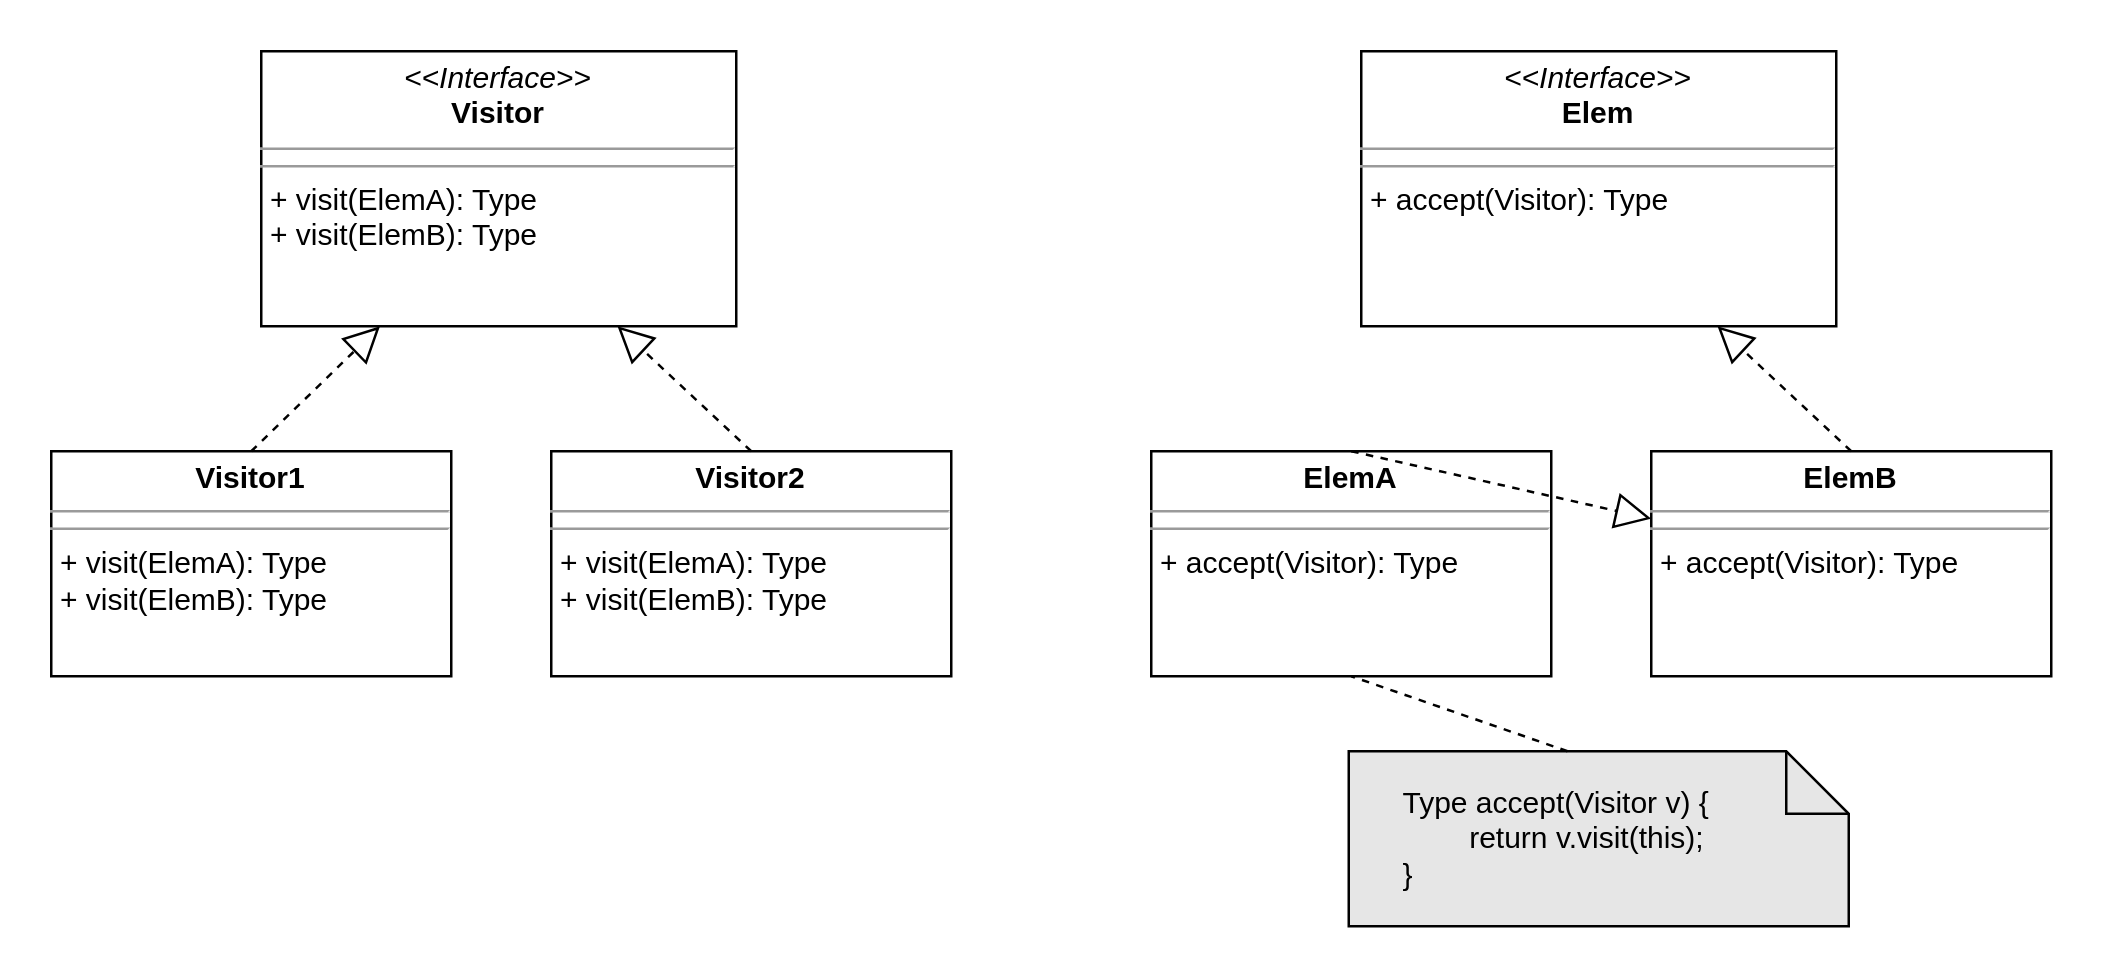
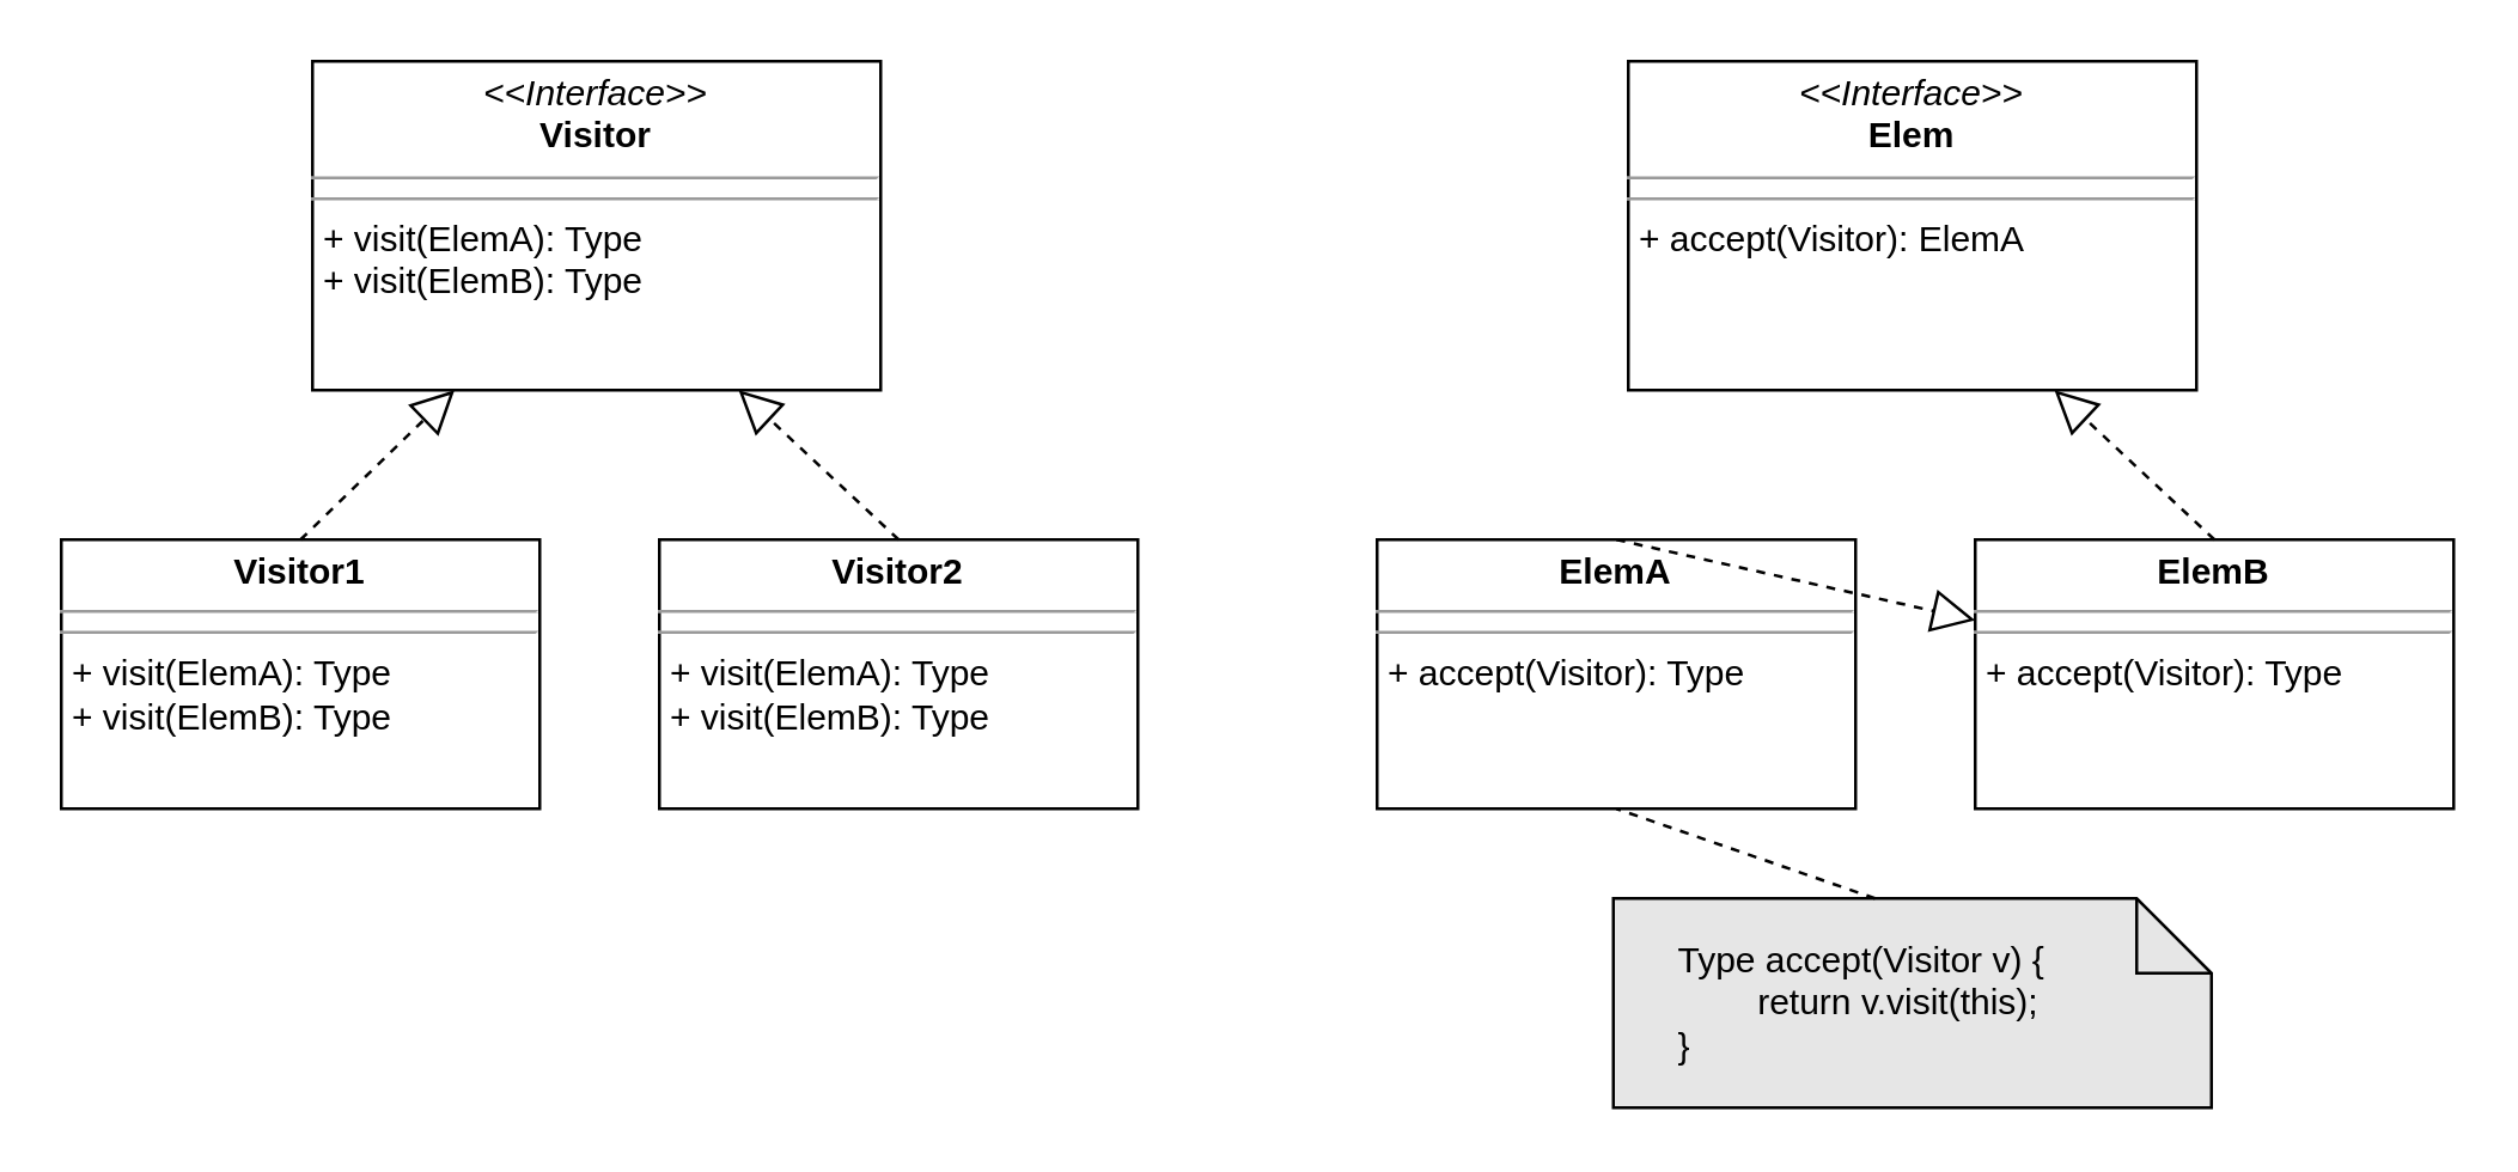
  <mxCell id="0" />
  <mxCell id="1" parent="0" />
  <mxCell id="2" value="&lt;p style=&quot;margin:0px;margin-top:4px;text-align:center;&quot;&gt;&lt;i&gt;&amp;lt;&amp;lt;Interface&amp;gt;&amp;gt;&lt;/i&gt;&lt;br&gt;&lt;b&gt;Visitor&lt;/b&gt;&lt;/p&gt;&lt;hr size=&quot;1&quot;&gt;&lt;hr size=&quot;1&quot;&gt;&lt;p style=&quot;margin:0px;margin-left:4px;&quot;&gt;+ visit(ElemA): Type&lt;br&gt;+ visit(ElemB): Type&lt;/p&gt;" style="verticalAlign=top;align=left;overflow=fill;fontSize=12;fontFamily=Helvetica;html=1;" parent="1" vertex="1"><mxGeometry x="104" y="20" width="190" height="110" as="geometry" /></mxCell>
  <mxCell id="3" value="&lt;p style=&quot;margin:0px;margin-top:4px;text-align:center;&quot;&gt;&lt;b&gt;Visitor1&lt;/b&gt;&lt;br&gt;&lt;/p&gt;&lt;hr size=&quot;1&quot;&gt;&lt;hr size=&quot;1&quot;&gt;&lt;p style=&quot;margin:0px;margin-left:4px;&quot;&gt;+ visit(ElemA): Type&lt;br&gt;+ visit(ElemB): Type&lt;/p&gt;" style="verticalAlign=top;align=left;overflow=fill;fontSize=12;fontFamily=Helvetica;html=1;" parent="1" vertex="1"><mxGeometry x="20" y="180" width="160" height="90" as="geometry" /></mxCell>
  <mxCell id="4" value="&lt;p style=&quot;margin:0px;margin-top:4px;text-align:center;&quot;&gt;&lt;b&gt;Visitor2&lt;/b&gt;&lt;br&gt;&lt;/p&gt;&lt;hr size=&quot;1&quot;&gt;&lt;hr size=&quot;1&quot;&gt;&lt;p style=&quot;margin:0px;margin-left:4px;&quot;&gt;+ visit(ElemA): Type&lt;br&gt;+ visit(ElemB): Type&lt;/p&gt;" style="verticalAlign=top;align=left;overflow=fill;fontSize=12;fontFamily=Helvetica;html=1;" parent="1" vertex="1"><mxGeometry x="220" y="180" width="160" height="90" as="geometry" /></mxCell>
  <mxCell id="5" value="" style="endArrow=block;dashed=1;endFill=0;endSize=12;html=1;rounded=0;entryX=0.25;entryY=1;entryDx=0;entryDy=0;exitX=0.5;exitY=0;exitDx=0;exitDy=0;" parent="1" source="3" target="2" edge="1"><mxGeometry width="160" relative="1" as="geometry"><mxPoint x="-20" y="360" as="sourcePoint" /><mxPoint x="140" y="360" as="targetPoint" /></mxGeometry></mxCell>
  <mxCell id="6" value="" style="endArrow=block;dashed=1;endFill=0;endSize=12;html=1;rounded=0;entryX=0.75;entryY=1;entryDx=0;entryDy=0;exitX=0.5;exitY=0;exitDx=0;exitDy=0;" parent="1" source="4" target="2" edge="1"><mxGeometry width="160" relative="1" as="geometry"><mxPoint x="320" y="320" as="sourcePoint" /><mxPoint x="480" y="320" as="targetPoint" /></mxGeometry></mxCell>
- <mxCell id="7" value="&lt;p style=&quot;margin:0px;margin-top:4px;text-align:center;&quot;&gt;&lt;i&gt;&amp;lt;&amp;lt;Interface&amp;gt;&amp;gt;&lt;/i&gt;&lt;br&gt;&lt;b&gt;Elem&lt;/b&gt;&lt;br&gt;&lt;/p&gt;&lt;hr size=&quot;1&quot;&gt;&lt;hr size=&quot;1&quot;&gt;&lt;p style=&quot;margin:0px;margin-left:4px;&quot;&gt;+ accept(Visitor): Type&lt;br&gt;&lt;/p&gt;" style="verticalAlign=top;align=left;overflow=fill;fontSize=12;fontFamily=Helvetica;html=1;" parent="1" vertex="1"><mxGeometry x="544" y="20" width="190" height="110" as="geometry" /></mxCell>
+ <mxCell id="7" value="&lt;p style=&quot;margin:0px;margin-top:4px;text-align:center;&quot;&gt;&lt;i&gt;&amp;lt;&amp;lt;Interface&amp;gt;&amp;gt;&lt;/i&gt;&lt;br&gt;&lt;b&gt;Elem&lt;/b&gt;&lt;br&gt;&lt;/p&gt;&lt;hr size=&quot;1&quot;&gt;&lt;hr size=&quot;1&quot;&gt;&lt;p style=&quot;margin:0px;margin-left:4px;&quot;&gt;+ accept(Visitor): ElemA&lt;br&gt;&lt;/p&gt;" style="verticalAlign=top;align=left;overflow=fill;fontSize=12;fontFamily=Helvetica;html=1;" parent="1" vertex="1"><mxGeometry x="544" y="20" width="190" height="110" as="geometry" /></mxCell>
  <mxCell id="8" value="&lt;p style=&quot;margin:0px;margin-top:4px;text-align:center;&quot;&gt;&lt;b&gt;ElemA&lt;/b&gt;&lt;br&gt;&lt;/p&gt;&lt;hr size=&quot;1&quot;&gt;&lt;hr size=&quot;1&quot;&gt;&lt;p style=&quot;margin:0px;margin-left:4px;&quot;&gt;+ accept(Visitor): Type&lt;/p&gt;" style="verticalAlign=top;align=left;overflow=fill;fontSize=12;fontFamily=Helvetica;html=1;" parent="1" vertex="1"><mxGeometry x="460" y="180" width="160" height="90" as="geometry" /></mxCell>
  <mxCell id="9" value="&lt;p style=&quot;margin:0px;margin-top:4px;text-align:center;&quot;&gt;&lt;b&gt;ElemB&lt;/b&gt;&lt;br&gt;&lt;/p&gt;&lt;hr size=&quot;1&quot;&gt;&lt;hr size=&quot;1&quot;&gt;&lt;p style=&quot;margin:0px;margin-left:4px;&quot;&gt;+ accept(Visitor): Type&lt;/p&gt;" style="verticalAlign=top;align=left;overflow=fill;fontSize=12;fontFamily=Helvetica;html=1;" parent="1" vertex="1"><mxGeometry x="660" y="180" width="160" height="90" as="geometry" /></mxCell>
  <mxCell id="10" value="" style="endArrow=block;dashed=1;endFill=0;endSize=12;html=1;rounded=0;exitX=0.5;exitY=0;exitDx=0;exitDy=0;" parent="1" source="8" target="9" edge="1"><mxGeometry width="160" relative="1" as="geometry"><mxPoint x="420" y="360" as="sourcePoint" /><mxPoint x="580" y="360" as="targetPoint" /></mxGeometry></mxCell>
  <mxCell id="11" value="" style="endArrow=block;dashed=1;endFill=0;endSize=12;html=1;rounded=0;entryX=0.75;entryY=1;entryDx=0;entryDy=0;exitX=0.5;exitY=0;exitDx=0;exitDy=0;" parent="1" source="9" target="7" edge="1"><mxGeometry width="160" relative="1" as="geometry"><mxPoint x="760" y="320" as="sourcePoint" /><mxPoint x="920" y="320" as="targetPoint" /></mxGeometry></mxCell>
  <mxCell id="12" value="&lt;div align=&quot;left&quot;&gt;Type accept(Visitor v) {&lt;/div&gt;&lt;div align=&quot;left&quot;&gt;&amp;nbsp;&amp;nbsp;&amp;nbsp;&amp;nbsp;&amp;nbsp;&amp;nbsp;&amp;nbsp; return v.visit(this);&lt;/div&gt;&lt;div align=&quot;left&quot;&gt;}&lt;br&gt;&lt;/div&gt;" style="shape=note2;boundedLbl=1;whiteSpace=wrap;html=1;size=25;verticalAlign=middle;align=left;spacingLeft=20;fillColor=#E6E6E6;" vertex="1" parent="1"><mxGeometry x="539" y="300" width="200" height="70" as="geometry" /></mxCell>
  <mxCell id="13" value="" style="endArrow=none;dashed=1;endFill=0;endSize=12;html=1;rounded=0;entryX=0.5;entryY=1;entryDx=0;entryDy=0;exitX=0;exitY=0;exitDx=87.5;exitDy=0;exitPerimeter=0;" edge="1" parent="1" source="12" target="8"><mxGeometry width="160" relative="1" as="geometry"><mxPoint x="330" y="400" as="sourcePoint" /><mxPoint x="490" y="400" as="targetPoint" /></mxGeometry></mxCell>
